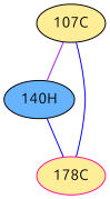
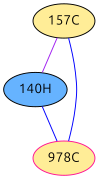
  graph {
    fontname=Ubuntu
    node [color=black fillcolor="#FFED97" fontname=Ubuntu style=radial]
    edge [color=blue fontname=Ubuntu penwidth=1 style=bold]
    n1 [fillcolor="#66B3FF" label="140H"]
-   "107C"
-   "178C" [color=deeppink]
+   "107C" [label="157C"]
+   "178C" [color=deeppink label="978C"]
    n1 -- "178C"
    "107C" -- n1 [color=purple]
    "107C" -- "178C"
  }
